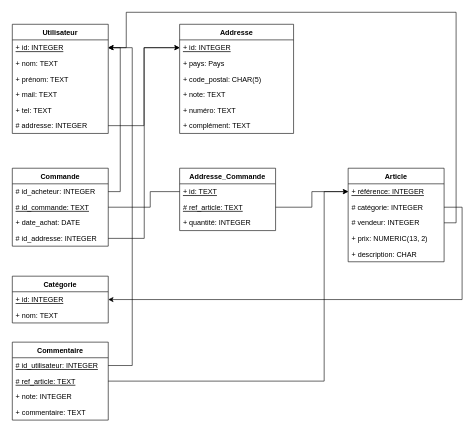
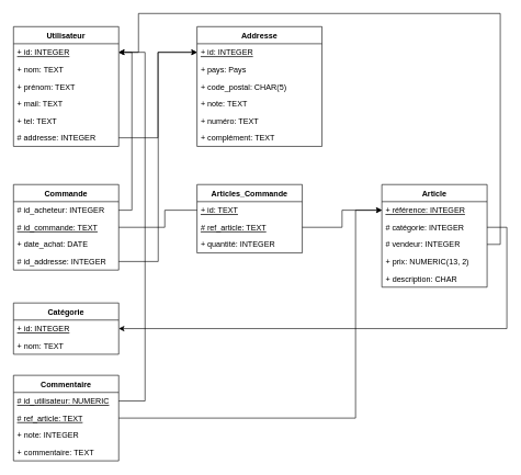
  <mxCell id="0" />
  <mxCell id="1" parent="0" />
  <mxCell id="2" value="Utilisateur" style="swimlane;fontStyle=1;align=center;verticalAlign=top;childLayout=stackLayout;horizontal=1;startSize=26;horizontalStack=0;resizeParent=1;resizeParentMax=0;resizeLast=0;collapsible=1;marginBottom=0;" parent="1" vertex="1"><mxGeometry x="20" y="40" width="160" height="182" as="geometry" /></mxCell>
  <mxCell id="3" value="+ id: INTEGER" style="text;strokeColor=none;fillColor=none;align=left;verticalAlign=top;spacingLeft=4;spacingRight=4;overflow=hidden;rotatable=0;points=[[0,0.5],[1,0.5]];portConstraint=eastwest;fontStyle=4" parent="2" vertex="1"><mxGeometry y="26" width="160" height="26" as="geometry" /></mxCell>
  <mxCell id="4" value="+ nom: TEXT" style="text;strokeColor=none;fillColor=none;align=left;verticalAlign=top;spacingLeft=4;spacingRight=4;overflow=hidden;rotatable=0;points=[[0,0.5],[1,0.5]];portConstraint=eastwest;" parent="2" vertex="1"><mxGeometry y="52" width="160" height="26" as="geometry" /></mxCell>
  <mxCell id="5" value="+ prénom: TEXT" style="text;strokeColor=none;fillColor=none;align=left;verticalAlign=top;spacingLeft=4;spacingRight=4;overflow=hidden;rotatable=0;points=[[0,0.5],[1,0.5]];portConstraint=eastwest;" parent="2" vertex="1"><mxGeometry y="78" width="160" height="26" as="geometry" /></mxCell>
  <mxCell id="6" value="+ mail: TEXT" style="text;strokeColor=none;fillColor=none;align=left;verticalAlign=top;spacingLeft=4;spacingRight=4;overflow=hidden;rotatable=0;points=[[0,0.5],[1,0.5]];portConstraint=eastwest;" parent="2" vertex="1"><mxGeometry y="104" width="160" height="26" as="geometry" /></mxCell>
  <mxCell id="7" value="+ tel: TEXT" style="text;strokeColor=none;fillColor=none;align=left;verticalAlign=top;spacingLeft=4;spacingRight=4;overflow=hidden;rotatable=0;points=[[0,0.5],[1,0.5]];portConstraint=eastwest;" parent="2" vertex="1"><mxGeometry y="130" width="160" height="26" as="geometry" /></mxCell>
  <mxCell id="8" value="# addresse: INTEGER" style="text;strokeColor=none;fillColor=none;align=left;verticalAlign=top;spacingLeft=4;spacingRight=4;overflow=hidden;rotatable=0;points=[[0,0.5],[1,0.5]];portConstraint=eastwest;" parent="2" vertex="1"><mxGeometry y="156" width="160" height="26" as="geometry" /></mxCell>
  <mxCell id="9" value="Addresse" style="swimlane;fontStyle=1;align=center;verticalAlign=top;childLayout=stackLayout;horizontal=1;startSize=26;horizontalStack=0;resizeParent=1;resizeParentMax=0;resizeLast=0;collapsible=1;marginBottom=0;" parent="1" vertex="1"><mxGeometry x="299" y="40" width="190" height="182" as="geometry" /></mxCell>
  <mxCell id="10" value="+ id: INTEGER" style="text;strokeColor=none;fillColor=none;align=left;verticalAlign=top;spacingLeft=4;spacingRight=4;overflow=hidden;rotatable=0;points=[[0,0.5],[1,0.5]];portConstraint=eastwest;fontStyle=4" parent="9" vertex="1"><mxGeometry y="26" width="190" height="26" as="geometry" /></mxCell>
  <mxCell id="11" value="+ pays: Pays" style="text;strokeColor=none;fillColor=none;align=left;verticalAlign=top;spacingLeft=4;spacingRight=4;overflow=hidden;rotatable=0;points=[[0,0.5],[1,0.5]];portConstraint=eastwest;fontStyle=0" parent="9" vertex="1"><mxGeometry y="52" width="190" height="26" as="geometry" /></mxCell>
  <mxCell id="12" value="+ code_postal: CHAR(5)" style="text;strokeColor=none;fillColor=none;align=left;verticalAlign=top;spacingLeft=4;spacingRight=4;overflow=hidden;rotatable=0;points=[[0,0.5],[1,0.5]];portConstraint=eastwest;fontStyle=0" parent="9" vertex="1"><mxGeometry y="78" width="190" height="26" as="geometry" /></mxCell>
  <mxCell id="13" value="+ note: TEXT" style="text;strokeColor=none;fillColor=none;align=left;verticalAlign=top;spacingLeft=4;spacingRight=4;overflow=hidden;rotatable=0;points=[[0,0.5],[1,0.5]];portConstraint=eastwest;fontStyle=0" parent="9" vertex="1"><mxGeometry y="104" width="190" height="26" as="geometry" /></mxCell>
  <mxCell id="14" value="+ numéro: TEXT" style="text;strokeColor=none;fillColor=none;align=left;verticalAlign=top;spacingLeft=4;spacingRight=4;overflow=hidden;rotatable=0;points=[[0,0.5],[1,0.5]];portConstraint=eastwest;fontStyle=0" parent="9" vertex="1"><mxGeometry y="130" width="190" height="26" as="geometry" /></mxCell>
  <mxCell id="15" value="+ complément: TEXT" style="text;strokeColor=none;fillColor=none;align=left;verticalAlign=top;spacingLeft=4;spacingRight=4;overflow=hidden;rotatable=0;points=[[0,0.5],[1,0.5]];portConstraint=eastwest;fontStyle=0" parent="9" vertex="1"><mxGeometry y="156" width="190" height="26" as="geometry" /></mxCell>
  <mxCell id="16" style="edgeStyle=orthogonalEdgeStyle;rounded=0;orthogonalLoop=1;jettySize=auto;html=1;exitX=1;exitY=0.5;exitDx=0;exitDy=0;entryX=0;entryY=0.5;entryDx=0;entryDy=0;" parent="1" source="8" target="10" edge="1"><mxGeometry relative="1" as="geometry" /></mxCell>
  <mxCell id="17" value="Commande" style="swimlane;fontStyle=1;align=center;verticalAlign=top;childLayout=stackLayout;horizontal=1;startSize=26;horizontalStack=0;resizeParent=1;resizeParentMax=0;resizeLast=0;collapsible=1;marginBottom=0;" parent="1" vertex="1"><mxGeometry x="20" y="280" width="160" height="130" as="geometry" /></mxCell>
  <mxCell id="18" value="# id_acheteur: INTEGER" style="text;strokeColor=none;fillColor=none;align=left;verticalAlign=top;spacingLeft=4;spacingRight=4;overflow=hidden;rotatable=0;points=[[0,0.5],[1,0.5]];portConstraint=eastwest;fontStyle=0" parent="17" vertex="1"><mxGeometry y="26" width="160" height="26" as="geometry" /></mxCell>
  <mxCell id="19" value="# id_commande: TEXT" style="text;strokeColor=none;fillColor=none;align=left;verticalAlign=top;spacingLeft=4;spacingRight=4;overflow=hidden;rotatable=0;points=[[0,0.5],[1,0.5]];portConstraint=eastwest;fontStyle=4" parent="17" vertex="1"><mxGeometry y="52" width="160" height="26" as="geometry" /></mxCell>
  <mxCell id="20" value="+ date_achat: DATE" style="text;strokeColor=none;fillColor=none;align=left;verticalAlign=top;spacingLeft=4;spacingRight=4;overflow=hidden;rotatable=0;points=[[0,0.5],[1,0.5]];portConstraint=eastwest;fontStyle=0" vertex="1" parent="17"><mxGeometry y="78" width="160" height="26" as="geometry" /></mxCell>
  <mxCell id="21" value="# id_addresse: INTEGER" style="text;strokeColor=none;fillColor=none;align=left;verticalAlign=top;spacingLeft=4;spacingRight=4;overflow=hidden;rotatable=0;points=[[0,0.5],[1,0.5]];portConstraint=eastwest;fontStyle=0" vertex="1" parent="17"><mxGeometry y="104" width="160" height="26" as="geometry" /></mxCell>
  <mxCell id="22" style="edgeStyle=orthogonalEdgeStyle;rounded=0;orthogonalLoop=1;jettySize=auto;html=1;exitX=1;exitY=0.5;exitDx=0;exitDy=0;entryX=1;entryY=0.5;entryDx=0;entryDy=0;" parent="1" source="18" target="3" edge="1"><mxGeometry relative="1" as="geometry" /></mxCell>
- <mxCell id="23" value="Addresse_Commande" style="swimlane;fontStyle=1;align=center;verticalAlign=top;childLayout=stackLayout;horizontal=1;startSize=26;horizontalStack=0;resizeParent=1;resizeParentMax=0;resizeLast=0;collapsible=1;marginBottom=0;" parent="1" vertex="1"><mxGeometry x="299" y="280" width="160" height="104" as="geometry" /></mxCell>
+ <mxCell id="23" value="Articles_Commande" style="swimlane;fontStyle=1;align=center;verticalAlign=top;childLayout=stackLayout;horizontal=1;startSize=26;horizontalStack=0;resizeParent=1;resizeParentMax=0;resizeLast=0;collapsible=1;marginBottom=0;" parent="1" vertex="1"><mxGeometry x="299" y="280" width="160" height="104" as="geometry" /></mxCell>
  <mxCell id="24" value="+ id: TEXT" style="text;strokeColor=none;fillColor=none;align=left;verticalAlign=top;spacingLeft=4;spacingRight=4;overflow=hidden;rotatable=0;points=[[0,0.5],[1,0.5]];portConstraint=eastwest;fontStyle=4" parent="23" vertex="1"><mxGeometry y="26" width="160" height="26" as="geometry" /></mxCell>
  <mxCell id="25" value="# ref_article: TEXT" style="text;strokeColor=none;fillColor=none;align=left;verticalAlign=top;spacingLeft=4;spacingRight=4;overflow=hidden;rotatable=0;points=[[0,0.5],[1,0.5]];portConstraint=eastwest;fontStyle=4" parent="23" vertex="1"><mxGeometry y="52" width="160" height="26" as="geometry" /></mxCell>
  <mxCell id="26" value="+ quantité: INTEGER" style="text;strokeColor=none;fillColor=none;align=left;verticalAlign=top;spacingLeft=4;spacingRight=4;overflow=hidden;rotatable=0;points=[[0,0.5],[1,0.5]];portConstraint=eastwest;" parent="23" vertex="1"><mxGeometry y="78" width="160" height="26" as="geometry" /></mxCell>
  <mxCell id="27" style="edgeStyle=orthogonalEdgeStyle;rounded=0;orthogonalLoop=1;jettySize=auto;html=1;exitX=1;exitY=0.5;exitDx=0;exitDy=0;entryX=0;entryY=0.5;entryDx=0;entryDy=0;endArrow=none;" parent="1" source="19" target="24" edge="1"><mxGeometry relative="1" as="geometry"><Array as="points"><mxPoint x="250" y="345" /><mxPoint x="250" y="319" /></Array></mxGeometry></mxCell>
  <mxCell id="28" value="Article" style="swimlane;fontStyle=1;align=center;verticalAlign=top;childLayout=stackLayout;horizontal=1;startSize=26;horizontalStack=0;resizeParent=1;resizeParentMax=0;resizeLast=0;collapsible=1;marginBottom=0;" parent="1" vertex="1"><mxGeometry x="580" y="280" width="160" height="156" as="geometry" /></mxCell>
  <mxCell id="29" value="+ référence: INTEGER" style="text;strokeColor=none;fillColor=none;align=left;verticalAlign=top;spacingLeft=4;spacingRight=4;overflow=hidden;rotatable=0;points=[[0,0.5],[1,0.5]];portConstraint=eastwest;fontStyle=4" parent="28" vertex="1"><mxGeometry y="26" width="160" height="26" as="geometry" /></mxCell>
  <mxCell id="30" value="# catégorie: INTEGER" style="text;strokeColor=none;fillColor=none;align=left;verticalAlign=top;spacingLeft=4;spacingRight=4;overflow=hidden;rotatable=0;points=[[0,0.5],[1,0.5]];portConstraint=eastwest;" parent="28" vertex="1"><mxGeometry y="52" width="160" height="26" as="geometry" /></mxCell>
  <mxCell id="31" value="# vendeur: INTEGER" style="text;strokeColor=none;fillColor=none;align=left;verticalAlign=top;spacingLeft=4;spacingRight=4;overflow=hidden;rotatable=0;points=[[0,0.5],[1,0.5]];portConstraint=eastwest;" parent="28" vertex="1"><mxGeometry y="78" width="160" height="26" as="geometry" /></mxCell>
  <mxCell id="32" value="+ prix: NUMERIC(13, 2)" style="text;strokeColor=none;fillColor=none;align=left;verticalAlign=top;spacingLeft=4;spacingRight=4;overflow=hidden;rotatable=0;points=[[0,0.5],[1,0.5]];portConstraint=eastwest;" parent="28" vertex="1"><mxGeometry y="104" width="160" height="26" as="geometry" /></mxCell>
  <mxCell id="33" value="+ description: CHAR" style="text;strokeColor=none;fillColor=none;align=left;verticalAlign=top;spacingLeft=4;spacingRight=4;overflow=hidden;rotatable=0;points=[[0,0.5],[1,0.5]];portConstraint=eastwest;" vertex="1" parent="28"><mxGeometry y="130" width="160" height="26" as="geometry" /></mxCell>
  <mxCell id="34" style="edgeStyle=orthogonalEdgeStyle;rounded=0;orthogonalLoop=1;jettySize=auto;html=1;exitX=1;exitY=0.5;exitDx=0;exitDy=0;entryX=0;entryY=0.5;entryDx=0;entryDy=0;" parent="1" source="25" target="29" edge="1"><mxGeometry relative="1" as="geometry" /></mxCell>
  <mxCell id="35" style="edgeStyle=orthogonalEdgeStyle;rounded=0;orthogonalLoop=1;jettySize=auto;html=1;exitX=1;exitY=0.5;exitDx=0;exitDy=0;entryX=1;entryY=0.5;entryDx=0;entryDy=0;" parent="1" source="31" target="3" edge="1"><mxGeometry relative="1" as="geometry"><Array as="points"><mxPoint x="760" y="371" /><mxPoint x="760" y="20" /><mxPoint x="210" y="20" /><mxPoint x="210" y="79" /></Array></mxGeometry></mxCell>
  <mxCell id="36" value="Catégorie" style="swimlane;fontStyle=1;align=center;verticalAlign=top;childLayout=stackLayout;horizontal=1;startSize=26;horizontalStack=0;resizeParent=1;resizeParentMax=0;resizeLast=0;collapsible=1;marginBottom=0;" parent="1" vertex="1"><mxGeometry x="20" y="460" width="160" height="78" as="geometry" /></mxCell>
  <mxCell id="37" value="+ id: INTEGER" style="text;strokeColor=none;fillColor=none;align=left;verticalAlign=top;spacingLeft=4;spacingRight=4;overflow=hidden;rotatable=0;points=[[0,0.5],[1,0.5]];portConstraint=eastwest;fontStyle=4" parent="36" vertex="1"><mxGeometry y="26" width="160" height="26" as="geometry" /></mxCell>
  <mxCell id="38" value="+ nom: TEXT" style="text;strokeColor=none;fillColor=none;align=left;verticalAlign=top;spacingLeft=4;spacingRight=4;overflow=hidden;rotatable=0;points=[[0,0.5],[1,0.5]];portConstraint=eastwest;" parent="36" vertex="1"><mxGeometry y="52" width="160" height="26" as="geometry" /></mxCell>
  <mxCell id="39" style="edgeStyle=orthogonalEdgeStyle;rounded=0;orthogonalLoop=1;jettySize=auto;html=1;exitX=1;exitY=0.5;exitDx=0;exitDy=0;entryX=1;entryY=0.5;entryDx=0;entryDy=0;" parent="1" source="30" target="37" edge="1"><mxGeometry relative="1" as="geometry"><Array as="points"><mxPoint x="770" y="345" /><mxPoint x="770" y="499" /></Array></mxGeometry></mxCell>
  <mxCell id="40" value="Commentaire" style="swimlane;fontStyle=1;align=center;verticalAlign=top;childLayout=stackLayout;horizontal=1;startSize=26;horizontalStack=0;resizeParent=1;resizeParentMax=0;resizeLast=0;collapsible=1;marginBottom=0;" parent="1" vertex="1"><mxGeometry x="20" y="570" width="160" height="130" as="geometry" /></mxCell>
- <mxCell id="41" value="# id_utilisateur: INTEGER" style="text;strokeColor=none;fillColor=none;align=left;verticalAlign=top;spacingLeft=4;spacingRight=4;overflow=hidden;rotatable=0;points=[[0,0.5],[1,0.5]];portConstraint=eastwest;fontStyle=4" parent="40" vertex="1"><mxGeometry y="26" width="160" height="26" as="geometry" /></mxCell>
+ <mxCell id="41" value="# id_utilisateur: NUMERIC" style="text;strokeColor=none;fillColor=none;align=left;verticalAlign=top;spacingLeft=4;spacingRight=4;overflow=hidden;rotatable=0;points=[[0,0.5],[1,0.5]];portConstraint=eastwest;fontStyle=4" parent="40" vertex="1"><mxGeometry y="26" width="160" height="26" as="geometry" /></mxCell>
  <mxCell id="42" value="# ref_article: TEXT" style="text;strokeColor=none;fillColor=none;align=left;verticalAlign=top;spacingLeft=4;spacingRight=4;overflow=hidden;rotatable=0;points=[[0,0.5],[1,0.5]];portConstraint=eastwest;fontStyle=4" parent="40" vertex="1"><mxGeometry y="52" width="160" height="26" as="geometry" /></mxCell>
  <mxCell id="43" value="+ note: INTEGER" style="text;strokeColor=none;fillColor=none;align=left;verticalAlign=top;spacingLeft=4;spacingRight=4;overflow=hidden;rotatable=0;points=[[0,0.5],[1,0.5]];portConstraint=eastwest;" parent="40" vertex="1"><mxGeometry y="78" width="160" height="26" as="geometry" /></mxCell>
  <mxCell id="44" value="+ commentaire: TEXT" style="text;strokeColor=none;fillColor=none;align=left;verticalAlign=top;spacingLeft=4;spacingRight=4;overflow=hidden;rotatable=0;points=[[0,0.5],[1,0.5]];portConstraint=eastwest;" parent="40" vertex="1"><mxGeometry y="104" width="160" height="26" as="geometry" /></mxCell>
  <mxCell id="45" style="edgeStyle=orthogonalEdgeStyle;rounded=0;orthogonalLoop=1;jettySize=auto;html=1;exitX=1;exitY=0.5;exitDx=0;exitDy=0;entryX=1;entryY=0.5;entryDx=0;entryDy=0;" parent="1" source="41" target="3" edge="1"><mxGeometry relative="1" as="geometry"><Array as="points"><mxPoint x="220" y="609" /><mxPoint x="220" y="79" /></Array></mxGeometry></mxCell>
  <mxCell id="46" style="edgeStyle=orthogonalEdgeStyle;rounded=0;orthogonalLoop=1;jettySize=auto;html=1;exitX=1;exitY=0.5;exitDx=0;exitDy=0;entryX=0;entryY=0.5;entryDx=0;entryDy=0;" parent="1" source="42" target="29" edge="1"><mxGeometry relative="1" as="geometry"><Array as="points"><mxPoint x="540" y="635" /><mxPoint x="540" y="319" /></Array></mxGeometry></mxCell>
  <mxCell id="47" style="edgeStyle=orthogonalEdgeStyle;rounded=0;orthogonalLoop=1;jettySize=auto;html=1;exitX=1;exitY=0.5;exitDx=0;exitDy=0;entryX=0;entryY=0.5;entryDx=0;entryDy=0;" edge="1" parent="1" source="21" target="10"><mxGeometry relative="1" as="geometry"><Array as="points"><mxPoint x="240" y="397" /><mxPoint x="240" y="79" /></Array></mxGeometry></mxCell>
